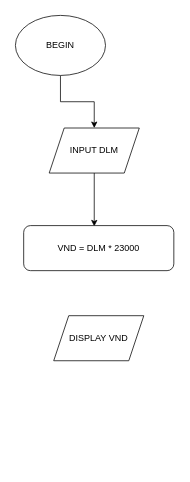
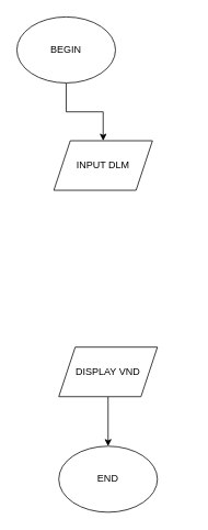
  <mxCell id="0" />
  <mxCell id="1" parent="0" />
  <mxCell id="2" style="edgeStyle=orthogonalEdgeStyle;rounded=0;orthogonalLoop=1;jettySize=auto;html=1;entryX=0.5;entryY=0;entryDx=0;entryDy=0;" edge="1" parent="1" source="3" target="5"><mxGeometry relative="1" as="geometry" /></mxCell>
  <mxCell id="3" value="BEGIN" style="ellipse;whiteSpace=wrap;html=1;" vertex="1" parent="1"><mxGeometry x="20" y="20" width="120" height="80" as="geometry" /></mxCell>
- <mxCell id="4" style="edgeStyle=orthogonalEdgeStyle;rounded=0;orthogonalLoop=1;jettySize=auto;html=1;entryX=0.47;entryY=0.017;entryDx=0;entryDy=0;entryPerimeter=0;" edge="1" parent="1" source="5" target="6"><mxGeometry relative="1" as="geometry" /></mxCell>
  <mxCell id="5" value="INPUT DLM" style="shape=parallelogram;perimeter=parallelogramPerimeter;whiteSpace=wrap;html=1;fixedSize=1;" vertex="1" parent="1"><mxGeometry x="65" y="170" width="120" height="60" as="geometry" /></mxCell>
- <mxCell id="6" value="VND = DLM * 23000" style="rounded=1;whiteSpace=wrap;html=1;" vertex="1" parent="1"><mxGeometry x="31" y="300" width="200" height="60" as="geometry" /></mxCell>
+ <mxCell id="7" style="edgeStyle=orthogonalEdgeStyle;rounded=0;orthogonalLoop=1;jettySize=auto;html=1;entryX=0.5;entryY=0;entryDx=0;entryDy=0;" edge="1" parent="1" source="8" target="9"><mxGeometry relative="1" as="geometry" /></mxCell>
  <mxCell id="8" value="DISPLAY VND" style="shape=parallelogram;perimeter=parallelogramPerimeter;whiteSpace=wrap;html=1;fixedSize=1;" vertex="1" parent="1"><mxGeometry x="71" y="420" width="120" height="60" as="geometry" /></mxCell>
+ <mxCell id="9" value="END" style="ellipse;whiteSpace=wrap;html=1;" vertex="1" parent="1"><mxGeometry x="71" y="540" width="120" height="80" as="geometry" /></mxCell>
